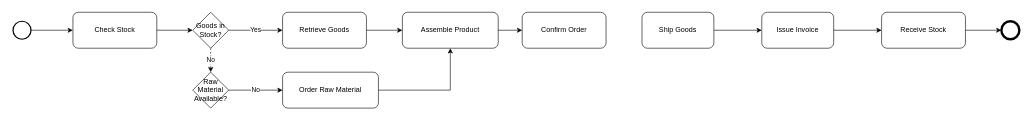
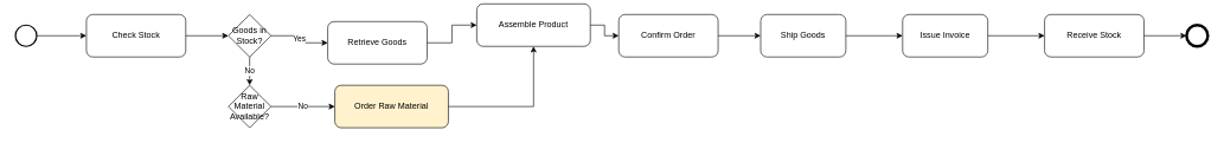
  <mxCell id="0" />
  <mxCell id="1" parent="0" />
  <mxCell id="2" value="" style="ellipse;whiteSpace=wrap;html=1;strokeColor=#000000;strokeWidth=2;aspect=fixed;" vertex="1" parent="1"><mxGeometry x="20" y="35" width="30" height="30" as="geometry" /></mxCell>
  <mxCell id="3" value="Check Stock" style="rounded=1;whiteSpace=wrap;html=1;strokeColor=#000000;strokeWidth=1;" vertex="1" parent="1"><mxGeometry x="120" y="20" width="140" height="60" as="geometry" /></mxCell>
  <mxCell id="4" value="Goods in Stock?" style="shape=rhombus;whiteSpace=wrap;html=1;strokeColor=#000000;strokeWidth=1;" vertex="1" parent="1"><mxGeometry x="320" y="20" width="60" height="60" as="geometry" /></mxCell>
- <mxCell id="5" value="Retrieve Goods" style="rounded=1;whiteSpace=wrap;html=1;strokeColor=#000000;strokeWidth=1;" vertex="1" parent="1"><mxGeometry x="470" y="20" width="140" height="60" as="geometry" /></mxCell>
+ <mxCell id="5" value="Retrieve Goods" style="rounded=1;whiteSpace=wrap;html=1;strokeColor=#000000;strokeWidth=1;" vertex="1" parent="1"><mxGeometry x="460" y="30" width="140" height="60" as="geometry" /></mxCell>
  <mxCell id="6" value="Raw Material Available?" style="shape=rhombus;whiteSpace=wrap;html=1;strokeColor=#000000;strokeWidth=1;" vertex="1" parent="1"><mxGeometry x="320" y="120" width="60" height="60" as="geometry" /></mxCell>
- <mxCell id="7" value="Order Raw Material" style="rounded=1;whiteSpace=wrap;html=1;strokeColor=#000000;strokeWidth=1;" vertex="1" parent="1"><mxGeometry x="470" y="120" width="160" height="60" as="geometry" /></mxCell>
- <mxCell id="8" value="Assemble Product" style="rounded=1;whiteSpace=wrap;html=1;strokeColor=#000000;strokeWidth=1;" vertex="1" parent="1"><mxGeometry x="670" y="20" width="160" height="60" as="geometry" /></mxCell>
+ <mxCell id="7" value="Order Raw Material" style="rounded=1;whiteSpace=wrap;html=1;strokeColor=#000000;strokeWidth=1;fillColor=#fff2cc;" vertex="1" parent="1"><mxGeometry x="470" y="120" width="160" height="60" as="geometry" /></mxCell>
+ <mxCell id="8" value="Assemble Product" style="rounded=1;whiteSpace=wrap;html=1;strokeColor=#000000;strokeWidth=1;" vertex="1" parent="1"><mxGeometry x="670" y="5" width="160" height="60" as="geometry" /></mxCell>
  <mxCell id="9" value="Confirm Order" style="rounded=1;whiteSpace=wrap;html=1;strokeColor=#000000;strokeWidth=1;" vertex="1" parent="1"><mxGeometry x="870" y="20" width="140" height="60" as="geometry" /></mxCell>
  <mxCell id="10" value="Ship Goods" style="rounded=1;whiteSpace=wrap;html=1;strokeColor=#000000;strokeWidth=1;" vertex="1" parent="1"><mxGeometry x="1070" y="20" width="120" height="60" as="geometry" /></mxCell>
  <mxCell id="11" value="Issue Invoice" style="rounded=1;whiteSpace=wrap;html=1;strokeColor=#000000;strokeWidth=1;" vertex="1" parent="1"><mxGeometry x="1270" y="20" width="120" height="60" as="geometry" /></mxCell>
  <mxCell id="12" value="Receive Stock" style="rounded=1;whiteSpace=wrap;html=1;strokeColor=#000000;strokeWidth=1;" vertex="1" parent="1"><mxGeometry x="1470" y="20" width="140" height="60" as="geometry" /></mxCell>
  <mxCell id="13" value="" style="ellipse;whiteSpace=wrap;html=1;strokeColor=#000000;strokeWidth=4;aspect=fixed;" vertex="1" parent="1"><mxGeometry x="1670" y="35" width="30" height="30" as="geometry" /></mxCell>
  <mxCell id="14" value="" style="edgeStyle=orthogonalEdgeStyle;html=1;strokeColor=#000000;strokeWidth=1;rounded=0;" edge="1" parent="1" source="2" target="3"><mxGeometry relative="1" as="geometry" /></mxCell>
  <mxCell id="15" value="" style="edgeStyle=orthogonalEdgeStyle;html=1;strokeColor=#000000;strokeWidth=1;rounded=0;" edge="1" parent="1" source="3" target="4"><mxGeometry relative="1" as="geometry" /></mxCell>
  <mxCell id="16" value="Yes" style="edgeStyle=orthogonalEdgeStyle;html=1;strokeColor=#000000;strokeWidth=1;rounded=0;" edge="1" parent="1" source="4" target="5"><mxGeometry relative="1" as="geometry" /></mxCell>
- <mxCell id="17" value="No" style="edgeStyle=orthogonalEdgeStyle;html=1;strokeColor=#000000;strokeWidth=1;rounded=0;dashed=1;" edge="1" parent="1" source="4" target="6"><mxGeometry relative="1" as="geometry" /></mxCell>
+ <mxCell id="17" value="No" style="edgeStyle=orthogonalEdgeStyle;html=1;strokeColor=#000000;strokeWidth=1;rounded=0;" edge="1" parent="1" source="4" target="6"><mxGeometry relative="1" as="geometry" /></mxCell>
  <mxCell id="18" value="No" style="edgeStyle=orthogonalEdgeStyle;html=1;strokeColor=#000000;strokeWidth=1;rounded=0;" edge="1" parent="1" source="6" target="7"><mxGeometry relative="1" as="geometry" /></mxCell>
  <mxCell id="19" value="" style="edgeStyle=orthogonalEdgeStyle;html=1;strokeColor=#000000;strokeWidth=1;rounded=0;" edge="1" parent="1" source="7" target="8"><mxGeometry relative="1" as="geometry" /></mxCell>
  <mxCell id="20" value="" style="edgeStyle=orthogonalEdgeStyle;html=1;strokeColor=#000000;strokeWidth=1;rounded=0;" edge="1" parent="1" source="5" target="8"><mxGeometry relative="1" as="geometry" /></mxCell>
  <mxCell id="21" value="" style="edgeStyle=orthogonalEdgeStyle;html=1;strokeColor=#000000;strokeWidth=1;rounded=0;" edge="1" parent="1" source="8" target="9"><mxGeometry relative="1" as="geometry" /></mxCell>
+ <mxCell id="22" value="" style="edgeStyle=orthogonalEdgeStyle;html=1;strokeColor=#000000;strokeWidth=1;rounded=0;" edge="1" parent="1" source="9" target="10"><mxGeometry relative="1" as="geometry" /></mxCell>
  <mxCell id="23" value="" style="edgeStyle=orthogonalEdgeStyle;html=1;strokeColor=#000000;strokeWidth=1;rounded=0;" edge="1" parent="1" source="10" target="11"><mxGeometry relative="1" as="geometry" /></mxCell>
  <mxCell id="24" value="" style="edgeStyle=orthogonalEdgeStyle;html=1;strokeColor=#000000;strokeWidth=1;rounded=0;" edge="1" parent="1" source="11" target="12"><mxGeometry relative="1" as="geometry" /></mxCell>
  <mxCell id="25" value="" style="edgeStyle=orthogonalEdgeStyle;html=1;strokeColor=#000000;strokeWidth=1;rounded=0;" edge="1" parent="1" source="12" target="13"><mxGeometry relative="1" as="geometry" /></mxCell>
